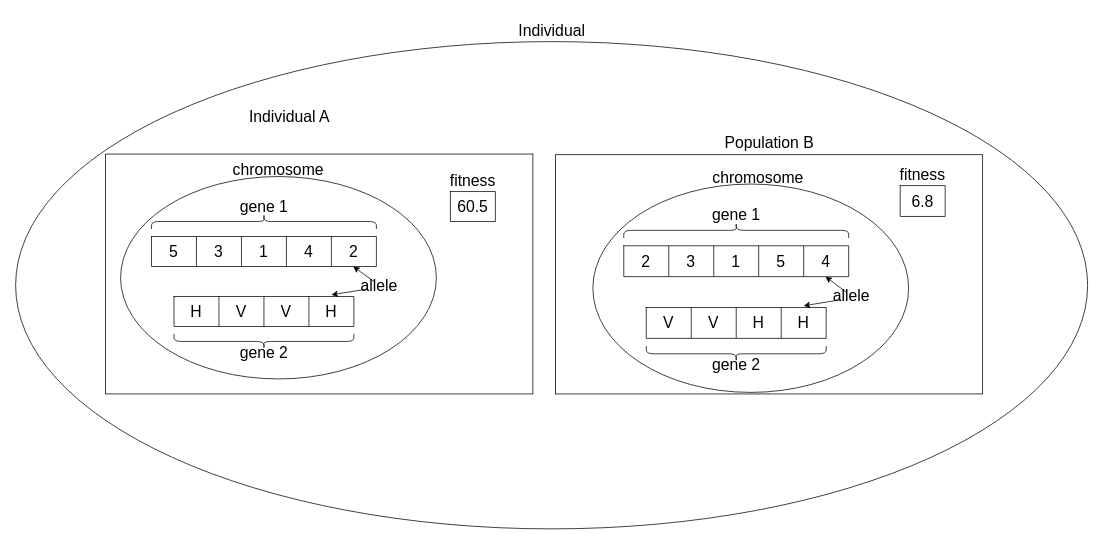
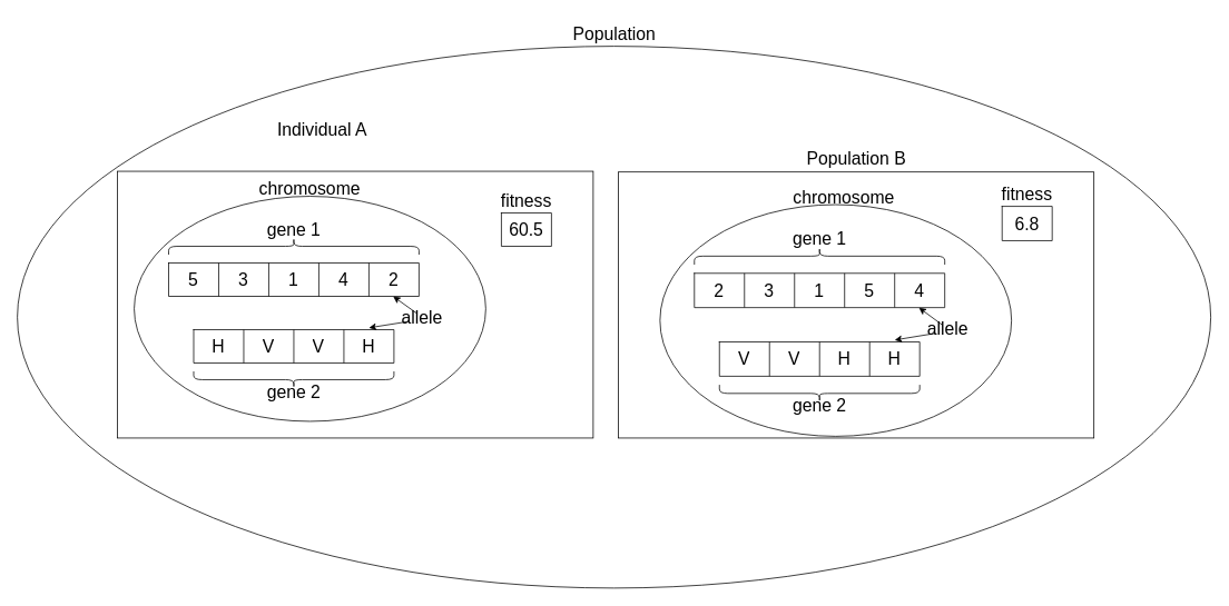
  <mxCell id="0" />
  <mxCell id="1" parent="0" />
  <mxCell id="2" value="" style="ellipse;whiteSpace=wrap;html=1;fontSize=21;" vertex="1" parent="1"><mxGeometry x="20" y="55" width="1430" height="650" as="geometry" /></mxCell>
- <mxCell id="3" value="Individual" style="text;html=1;align=center;verticalAlign=middle;resizable=0;points=[];autosize=1;strokeColor=none;fillColor=none;fontSize=21;" vertex="1" parent="1"><mxGeometry x="675" y="20" width="120" height="40" as="geometry" /></mxCell>
+ <mxCell id="3" value="Population" style="text;html=1;align=center;verticalAlign=middle;resizable=0;points=[];autosize=1;strokeColor=none;fillColor=none;fontSize=21;" vertex="1" parent="1"><mxGeometry x="675" y="20" width="120" height="40" as="geometry" /></mxCell>
  <mxCell id="4" value="" style="rounded=0;whiteSpace=wrap;html=1;fontSize=21;" vertex="1" parent="1"><mxGeometry x="140" y="205" width="570" height="320" as="geometry" /></mxCell>
  <mxCell id="5" value="Individual A" style="text;html=1;align=center;verticalAlign=middle;resizable=0;points=[];autosize=1;strokeColor=none;fillColor=none;fontSize=21;" vertex="1" parent="1"><mxGeometry x="320" y="135" width="130" height="40" as="geometry" /></mxCell>
  <mxCell id="6" value="" style="group;fontSize=21;" vertex="1" connectable="0" parent="1"><mxGeometry y="235" width="421.25" height="270" as="geometry" x="160" /></mxCell>
  <mxCell id="7" value="" style="ellipse;whiteSpace=wrap;html=1;fontSize=21;" vertex="1" parent="6"><mxGeometry width="421.25" height="270" as="geometry" /></mxCell>
  <mxCell id="8" value="" style="shape=table;html=1;whiteSpace=wrap;startSize=0;container=1;collapsible=0;childLayout=tableLayout;fontSize=21;" vertex="1" parent="6"><mxGeometry x="41.25" y="80" width="300" height="40" as="geometry" /></mxCell>
  <mxCell id="9" value="" style="shape=tableRow;horizontal=0;startSize=0;swimlaneHead=0;swimlaneBody=0;top=0;left=0;bottom=0;right=0;collapsible=0;dropTarget=0;fillColor=none;points=[[0,0.5],[1,0.5]];portConstraint=eastwest;fontSize=21;" vertex="1" parent="8"><mxGeometry width="300" height="40" as="geometry" /></mxCell>
  <mxCell id="10" value="&lt;font style=&quot;font-size: 21px;&quot;&gt;5&lt;/font&gt;" style="shape=partialRectangle;html=1;whiteSpace=wrap;connectable=0;fillColor=none;top=0;left=0;bottom=0;right=0;overflow=hidden;fontSize=21;" vertex="1" parent="9"><mxGeometry width="60" height="40" as="geometry"><mxRectangle width="60" height="40" as="alternateBounds" /></mxGeometry></mxCell>
  <mxCell id="11" value="&lt;font style=&quot;font-size: 21px;&quot;&gt;3&lt;/font&gt;" style="shape=partialRectangle;html=1;whiteSpace=wrap;connectable=0;fillColor=none;top=0;left=0;bottom=0;right=0;overflow=hidden;fontSize=21;" vertex="1" parent="9"><mxGeometry x="60" width="60" height="40" as="geometry"><mxRectangle width="60" height="40" as="alternateBounds" /></mxGeometry></mxCell>
  <mxCell id="12" value="&lt;font style=&quot;font-size: 21px;&quot;&gt;1&lt;/font&gt;" style="shape=partialRectangle;html=1;whiteSpace=wrap;connectable=0;fillColor=none;top=0;left=0;bottom=0;right=0;overflow=hidden;fontSize=21;" vertex="1" parent="9"><mxGeometry x="120" width="60" height="40" as="geometry"><mxRectangle width="60" height="40" as="alternateBounds" /></mxGeometry></mxCell>
  <mxCell id="13" value="&lt;font style=&quot;font-size: 21px;&quot;&gt;4&lt;/font&gt;" style="shape=partialRectangle;html=1;whiteSpace=wrap;connectable=0;fillColor=none;top=0;left=0;bottom=0;right=0;overflow=hidden;fontSize=21;" vertex="1" parent="9"><mxGeometry x="180" width="60" height="40" as="geometry"><mxRectangle width="60" height="40" as="alternateBounds" /></mxGeometry></mxCell>
  <mxCell id="14" value="&lt;font style=&quot;font-size: 21px;&quot;&gt;2&lt;/font&gt;" style="shape=partialRectangle;html=1;whiteSpace=wrap;connectable=0;fillColor=none;top=0;left=0;bottom=0;right=0;overflow=hidden;fontSize=21;" vertex="1" parent="9"><mxGeometry x="240" width="60" height="40" as="geometry"><mxRectangle width="60" height="40" as="alternateBounds" /></mxGeometry></mxCell>
  <mxCell id="15" value="" style="shape=table;html=1;whiteSpace=wrap;startSize=0;container=1;collapsible=0;childLayout=tableLayout;fontSize=21;" vertex="1" parent="6"><mxGeometry x="71.25" y="160" width="240" height="40" as="geometry" /></mxCell>
  <mxCell id="16" value="" style="shape=tableRow;horizontal=0;startSize=0;swimlaneHead=0;swimlaneBody=0;top=0;left=0;bottom=0;right=0;collapsible=0;dropTarget=0;fillColor=none;points=[[0,0.5],[1,0.5]];portConstraint=eastwest;fontSize=21;" vertex="1" parent="15"><mxGeometry width="240" height="40" as="geometry" /></mxCell>
  <mxCell id="17" value="&lt;font style=&quot;font-size: 21px;&quot;&gt;H&lt;/font&gt;" style="shape=partialRectangle;html=1;whiteSpace=wrap;connectable=0;fillColor=none;top=0;left=0;bottom=0;right=0;overflow=hidden;fontSize=21;" vertex="1" parent="16"><mxGeometry width="60" height="40" as="geometry"><mxRectangle width="60" height="40" as="alternateBounds" /></mxGeometry></mxCell>
  <mxCell id="18" value="&lt;font style=&quot;font-size: 21px;&quot;&gt;V&lt;/font&gt;" style="shape=partialRectangle;html=1;whiteSpace=wrap;connectable=0;fillColor=none;top=0;left=0;bottom=0;right=0;overflow=hidden;fontSize=21;" vertex="1" parent="16"><mxGeometry x="60" width="60" height="40" as="geometry"><mxRectangle width="60" height="40" as="alternateBounds" /></mxGeometry></mxCell>
  <mxCell id="19" value="&lt;font style=&quot;font-size: 21px;&quot;&gt;V&lt;/font&gt;" style="shape=partialRectangle;html=1;whiteSpace=wrap;connectable=0;fillColor=none;top=0;left=0;bottom=0;right=0;overflow=hidden;fontSize=21;" vertex="1" parent="16"><mxGeometry x="120" width="60" height="40" as="geometry"><mxRectangle width="60" height="40" as="alternateBounds" /></mxGeometry></mxCell>
  <mxCell id="20" value="&lt;font style=&quot;font-size: 21px;&quot;&gt;H&lt;/font&gt;" style="shape=partialRectangle;html=1;whiteSpace=wrap;connectable=0;fillColor=none;top=0;left=0;bottom=0;right=0;overflow=hidden;fontSize=21;" vertex="1" parent="16"><mxGeometry x="180" width="60" height="40" as="geometry"><mxRectangle width="60" height="40" as="alternateBounds" /></mxGeometry></mxCell>
  <mxCell id="21" value="" style="shape=curlyBracket;whiteSpace=wrap;html=1;rounded=1;labelPosition=left;verticalLabelPosition=middle;align=right;verticalAlign=middle;direction=south;size=0.5;fontSize=21;" vertex="1" parent="6"><mxGeometry x="41.25" y="50" width="300" height="20" as="geometry" /></mxCell>
  <mxCell id="22" value="gene 1" style="text;html=1;align=center;verticalAlign=middle;resizable=0;points=[];autosize=1;strokeColor=none;fillColor=none;fontSize=21;" vertex="1" parent="6"><mxGeometry x="146.25" y="20" width="90" height="40" as="geometry" /></mxCell>
  <mxCell id="23" value="" style="shape=curlyBracket;whiteSpace=wrap;html=1;rounded=1;labelPosition=left;verticalLabelPosition=middle;align=right;verticalAlign=middle;direction=north;size=0.5;fontSize=21;" vertex="1" parent="6"><mxGeometry x="71.25" y="210" width="240" height="20" as="geometry" /></mxCell>
  <mxCell id="24" value="gene 2" style="text;html=1;align=center;verticalAlign=middle;resizable=0;points=[];autosize=1;strokeColor=none;fillColor=none;fontSize=21;" vertex="1" parent="6"><mxGeometry x="146.25" y="215" width="90" height="40" as="geometry" /></mxCell>
  <mxCell id="25" value="allele" style="text;html=1;strokeColor=none;fillColor=none;align=center;verticalAlign=middle;whiteSpace=wrap;rounded=0;fontSize=21;" vertex="1" parent="6"><mxGeometry x="330" y="140" width="30" height="10" as="geometry" /></mxCell>
  <mxCell id="26" value="" style="endArrow=classic;html=1;rounded=0;entryX=0.897;entryY=1.004;entryDx=0;entryDy=0;entryPerimeter=0;fontSize=21;" edge="1" parent="6" source="25" target="8"><mxGeometry width="50" height="50" relative="1" as="geometry"><mxPoint x="220" y="110" as="sourcePoint" /><mxPoint x="270" y="60" as="targetPoint" /></mxGeometry></mxCell>
  <mxCell id="27" value="" style="endArrow=classic;html=1;rounded=0;exitX=0;exitY=1;exitDx=0;exitDy=0;entryX=0.875;entryY=-0.056;entryDx=0;entryDy=0;entryPerimeter=0;fontSize=21;" edge="1" parent="6" source="25" target="16"><mxGeometry width="50" height="50" relative="1" as="geometry"><mxPoint x="220" y="170" as="sourcePoint" /><mxPoint x="270" y="120" as="targetPoint" /></mxGeometry></mxCell>
  <mxCell id="28" value="" style="shape=table;html=1;whiteSpace=wrap;startSize=0;container=1;collapsible=0;childLayout=tableLayout;fontSize=21;" vertex="1" parent="1"><mxGeometry x="600" y="255" width="60" height="40" as="geometry" /></mxCell>
  <mxCell id="29" value="" style="shape=tableRow;horizontal=0;startSize=0;swimlaneHead=0;swimlaneBody=0;top=0;left=0;bottom=0;right=0;collapsible=0;dropTarget=0;fillColor=none;points=[[0,0.5],[1,0.5]];portConstraint=eastwest;fontSize=21;" vertex="1" parent="28"><mxGeometry width="60" height="40" as="geometry" /></mxCell>
  <mxCell id="30" value="&lt;font style=&quot;font-size: 21px;&quot;&gt;60.5&lt;/font&gt;" style="shape=partialRectangle;html=1;whiteSpace=wrap;connectable=0;fillColor=none;top=0;left=0;bottom=0;right=0;overflow=hidden;fontSize=21;" vertex="1" parent="29"><mxGeometry width="60" height="40" as="geometry"><mxRectangle width="60" height="40" as="alternateBounds" /></mxGeometry></mxCell>
  <mxCell id="31" value="fitness" style="text;html=1;strokeColor=none;fillColor=none;align=center;verticalAlign=middle;whiteSpace=wrap;rounded=0;fontSize=21;" vertex="1" parent="1"><mxGeometry x="600" y="225" width="60" height="30" as="geometry" /></mxCell>
  <mxCell id="32" value="" style="group;fontSize=21;" vertex="1" connectable="0" parent="1"><mxGeometry x="740" y="175" width="570" height="350" as="geometry" /></mxCell>
  <mxCell id="33" value="" style="rounded=0;whiteSpace=wrap;html=1;fontSize=21;" vertex="1" parent="32"><mxGeometry y="30.882" width="570" height="319.118" as="geometry" /></mxCell>
  <mxCell id="34" value="&lt;font style=&quot;font-size: 21px;&quot;&gt;Population B&lt;/font&gt;" style="text;html=1;align=center;verticalAlign=middle;resizable=0;points=[];autosize=1;strokeColor=none;fillColor=none;fontSize=21;" vertex="1" parent="32"><mxGeometry x="220" y="-5.147" width="130" height="40" as="geometry" /></mxCell>
  <mxCell id="35" value="" style="group;fontSize=21;" vertex="1" connectable="0" parent="32"><mxGeometry x="50" y="70.001" width="421.25" height="277.941" as="geometry" /></mxCell>
  <mxCell id="36" value="" style="ellipse;whiteSpace=wrap;html=1;fontSize=21;" vertex="1" parent="35"><mxGeometry width="421.25" height="277.941" as="geometry" /></mxCell>
  <mxCell id="37" value="" style="shape=table;html=1;whiteSpace=wrap;startSize=0;container=1;collapsible=0;childLayout=tableLayout;fontSize=21;" vertex="1" parent="35"><mxGeometry x="41.25" y="82.353" width="300" height="41.176" as="geometry" /></mxCell>
  <mxCell id="38" value="" style="shape=tableRow;horizontal=0;startSize=0;swimlaneHead=0;swimlaneBody=0;top=0;left=0;bottom=0;right=0;collapsible=0;dropTarget=0;fillColor=none;points=[[0,0.5],[1,0.5]];portConstraint=eastwest;fontSize=21;" vertex="1" parent="37"><mxGeometry width="300" height="41" as="geometry" /></mxCell>
  <mxCell id="39" value="&lt;font style=&quot;font-size: 21px;&quot;&gt;2&lt;/font&gt;" style="shape=partialRectangle;html=1;whiteSpace=wrap;connectable=0;fillColor=none;top=0;left=0;bottom=0;right=0;overflow=hidden;fontSize=21;" vertex="1" parent="38"><mxGeometry width="60" height="41" as="geometry"><mxRectangle width="60" height="41" as="alternateBounds" /></mxGeometry></mxCell>
  <mxCell id="40" value="&lt;font style=&quot;font-size: 21px;&quot;&gt;3&lt;/font&gt;" style="shape=partialRectangle;html=1;whiteSpace=wrap;connectable=0;fillColor=none;top=0;left=0;bottom=0;right=0;overflow=hidden;fontSize=21;" vertex="1" parent="38"><mxGeometry x="60" width="60" height="41" as="geometry"><mxRectangle width="60" height="41" as="alternateBounds" /></mxGeometry></mxCell>
  <mxCell id="41" value="&lt;font style=&quot;font-size: 21px;&quot;&gt;1&lt;/font&gt;" style="shape=partialRectangle;html=1;whiteSpace=wrap;connectable=0;fillColor=none;top=0;left=0;bottom=0;right=0;overflow=hidden;fontSize=21;" vertex="1" parent="38"><mxGeometry x="120" width="60" height="41" as="geometry"><mxRectangle width="60" height="41" as="alternateBounds" /></mxGeometry></mxCell>
  <mxCell id="42" value="&lt;font style=&quot;font-size: 21px;&quot;&gt;5&lt;/font&gt;" style="shape=partialRectangle;html=1;whiteSpace=wrap;connectable=0;fillColor=none;top=0;left=0;bottom=0;right=0;overflow=hidden;fontSize=21;" vertex="1" parent="38"><mxGeometry x="180" width="60" height="41" as="geometry"><mxRectangle width="60" height="41" as="alternateBounds" /></mxGeometry></mxCell>
  <mxCell id="43" value="&lt;font style=&quot;font-size: 21px;&quot;&gt;4&lt;/font&gt;" style="shape=partialRectangle;html=1;whiteSpace=wrap;connectable=0;fillColor=none;top=0;left=0;bottom=0;right=0;overflow=hidden;fontSize=21;" vertex="1" parent="38"><mxGeometry x="240" width="60" height="41" as="geometry"><mxRectangle width="60" height="41" as="alternateBounds" /></mxGeometry></mxCell>
  <mxCell id="44" value="" style="shape=table;html=1;whiteSpace=wrap;startSize=0;container=1;collapsible=0;childLayout=tableLayout;fontSize=21;" vertex="1" parent="35"><mxGeometry x="71.25" y="164.706" width="240" height="41.176" as="geometry" /></mxCell>
  <mxCell id="45" value="" style="shape=tableRow;horizontal=0;startSize=0;swimlaneHead=0;swimlaneBody=0;top=0;left=0;bottom=0;right=0;collapsible=0;dropTarget=0;fillColor=none;points=[[0,0.5],[1,0.5]];portConstraint=eastwest;fontSize=21;" vertex="1" parent="44"><mxGeometry width="240" height="41" as="geometry" /></mxCell>
  <mxCell id="46" value="V" style="shape=partialRectangle;html=1;whiteSpace=wrap;connectable=0;fillColor=none;top=0;left=0;bottom=0;right=0;overflow=hidden;fontSize=21;" vertex="1" parent="45"><mxGeometry width="60" height="41" as="geometry"><mxRectangle width="60" height="41" as="alternateBounds" /></mxGeometry></mxCell>
  <mxCell id="47" value="&lt;font style=&quot;font-size: 21px;&quot;&gt;V&lt;/font&gt;" style="shape=partialRectangle;html=1;whiteSpace=wrap;connectable=0;fillColor=none;top=0;left=0;bottom=0;right=0;overflow=hidden;fontSize=21;" vertex="1" parent="45"><mxGeometry x="60" width="60" height="41" as="geometry"><mxRectangle width="60" height="41" as="alternateBounds" /></mxGeometry></mxCell>
  <mxCell id="48" value="&lt;font style=&quot;font-size: 21px;&quot;&gt;H&lt;/font&gt;" style="shape=partialRectangle;html=1;whiteSpace=wrap;connectable=0;fillColor=none;top=0;left=0;bottom=0;right=0;overflow=hidden;fontSize=21;" vertex="1" parent="45"><mxGeometry x="120" width="60" height="41" as="geometry"><mxRectangle width="60" height="41" as="alternateBounds" /></mxGeometry></mxCell>
  <mxCell id="49" value="&lt;font style=&quot;font-size: 21px;&quot;&gt;H&lt;/font&gt;" style="shape=partialRectangle;html=1;whiteSpace=wrap;connectable=0;fillColor=none;top=0;left=0;bottom=0;right=0;overflow=hidden;fontSize=21;" vertex="1" parent="45"><mxGeometry x="180" width="60" height="41" as="geometry"><mxRectangle width="60" height="41" as="alternateBounds" /></mxGeometry></mxCell>
  <mxCell id="50" value="" style="shape=curlyBracket;whiteSpace=wrap;html=1;rounded=1;labelPosition=left;verticalLabelPosition=middle;align=right;verticalAlign=middle;direction=south;size=0.5;fontSize=21;" vertex="1" parent="35"><mxGeometry x="41.25" y="51.471" width="300" height="20.588" as="geometry" /></mxCell>
  <mxCell id="51" value="gene 1" style="text;html=1;align=center;verticalAlign=middle;resizable=0;points=[];autosize=1;strokeColor=none;fillColor=none;fontSize=21;" vertex="1" parent="35"><mxGeometry x="146.25" y="21" width="90" height="40" as="geometry" /></mxCell>
  <mxCell id="52" value="" style="shape=curlyBracket;whiteSpace=wrap;html=1;rounded=1;labelPosition=left;verticalLabelPosition=middle;align=right;verticalAlign=middle;direction=north;size=0.5;fontSize=21;" vertex="1" parent="35"><mxGeometry x="71.25" y="216.176" width="240" height="20.588" as="geometry" /></mxCell>
  <mxCell id="53" value="gene 2" style="text;html=1;align=center;verticalAlign=middle;resizable=0;points=[];autosize=1;strokeColor=none;fillColor=none;fontSize=21;" vertex="1" parent="35"><mxGeometry x="146.25" y="221.471" width="90" height="40" as="geometry" /></mxCell>
  <mxCell id="54" value="allele" style="text;html=1;strokeColor=none;fillColor=none;align=center;verticalAlign=middle;whiteSpace=wrap;rounded=0;fontSize=21;" vertex="1" parent="35"><mxGeometry x="330" y="144.118" width="30" height="10.294" as="geometry" /></mxCell>
  <mxCell id="55" value="" style="endArrow=classic;html=1;rounded=0;entryX=0.897;entryY=1.004;entryDx=0;entryDy=0;entryPerimeter=0;fontSize=21;" edge="1" parent="35" source="54" target="37"><mxGeometry width="50" height="50" relative="1" as="geometry"><mxPoint x="220" y="113.235" as="sourcePoint" /><mxPoint x="270" y="61.765" as="targetPoint" /></mxGeometry></mxCell>
  <mxCell id="56" value="" style="endArrow=classic;html=1;rounded=0;exitX=0;exitY=1;exitDx=0;exitDy=0;entryX=0.875;entryY=-0.056;entryDx=0;entryDy=0;entryPerimeter=0;fontSize=21;" edge="1" parent="35" source="54" target="45"><mxGeometry width="50" height="50" relative="1" as="geometry"><mxPoint x="220" y="175.0" as="sourcePoint" /><mxPoint x="270" y="123.529" as="targetPoint" /></mxGeometry></mxCell>
  <mxCell id="57" value="" style="shape=table;html=1;whiteSpace=wrap;startSize=0;container=1;collapsible=0;childLayout=tableLayout;fontSize=21;" vertex="1" parent="32"><mxGeometry x="460" y="72.059" width="60" height="41.176" as="geometry" /></mxCell>
  <mxCell id="58" value="" style="shape=tableRow;horizontal=0;startSize=0;swimlaneHead=0;swimlaneBody=0;top=0;left=0;bottom=0;right=0;collapsible=0;dropTarget=0;fillColor=none;points=[[0,0.5],[1,0.5]];portConstraint=eastwest;fontSize=21;" vertex="1" parent="57"><mxGeometry width="60" height="41" as="geometry" /></mxCell>
  <mxCell id="59" value="&lt;font style=&quot;font-size: 21px;&quot;&gt;6.8&lt;/font&gt;" style="shape=partialRectangle;html=1;whiteSpace=wrap;connectable=0;fillColor=none;top=0;left=0;bottom=0;right=0;overflow=hidden;fontSize=21;" vertex="1" parent="58"><mxGeometry width="60" height="41" as="geometry"><mxRectangle width="60" height="41" as="alternateBounds" /></mxGeometry></mxCell>
  <mxCell id="60" value="fitness" style="text;html=1;strokeColor=none;fillColor=none;align=center;verticalAlign=middle;whiteSpace=wrap;rounded=0;fontSize=21;" vertex="1" parent="32"><mxGeometry x="460" y="41.176" width="60" height="30.882" as="geometry" /></mxCell>
  <mxCell id="61" value="chromosome" style="text;html=1;align=center;verticalAlign=middle;resizable=0;points=[];autosize=1;strokeColor=none;fillColor=none;fontSize=21;" vertex="1" parent="32"><mxGeometry x="200" y="41" width="140" height="40" as="geometry" /></mxCell>
  <mxCell id="62" value="chromosome" style="text;html=1;align=center;verticalAlign=middle;resizable=0;points=[];autosize=1;strokeColor=none;fillColor=none;fontSize=21;" vertex="1" parent="1"><mxGeometry x="300" y="206" width="140" height="40" as="geometry" /></mxCell>
